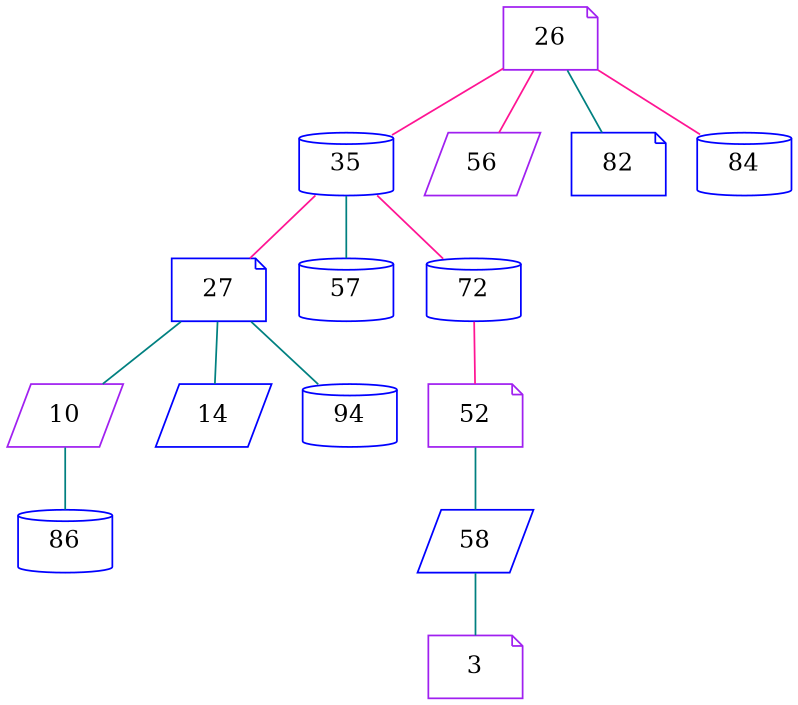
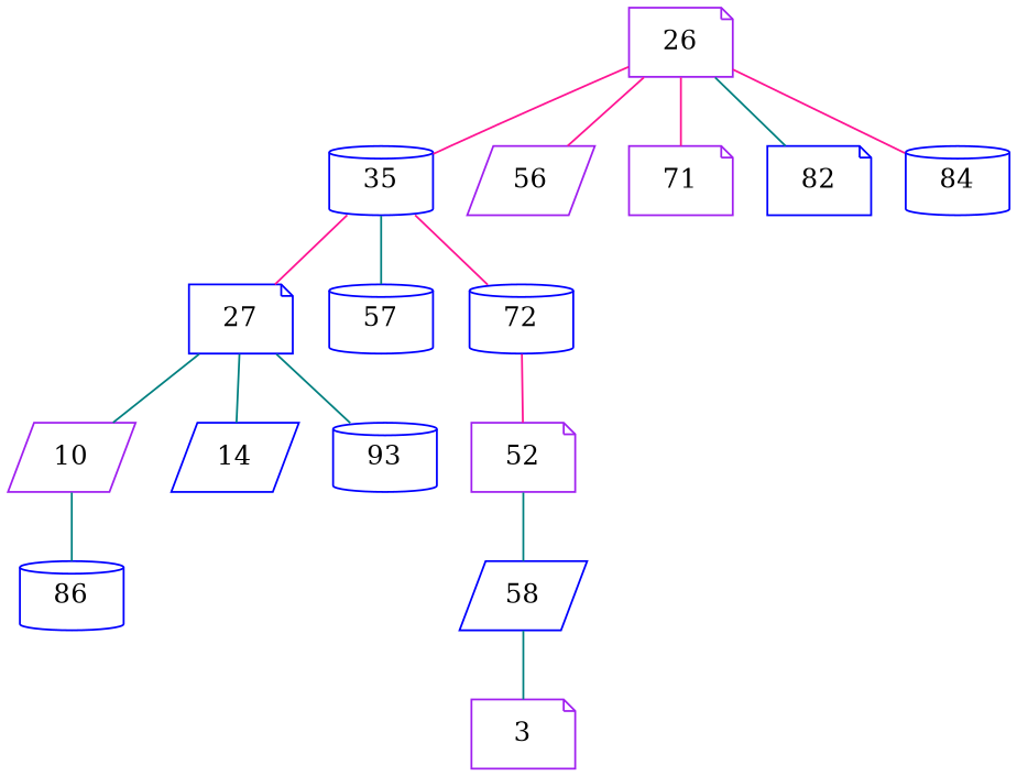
  graph {
    node [color=blue shape=note]
    edge [color=teal]
    26 [color=purple]
    35 [shape=cylinder]
    56 [color=purple shape=parallelogram]
+   71 [color=purple]
    82
    84 [shape=cylinder]
    27
    57 [shape=cylinder]
    72 [shape=cylinder]
    10 [color=purple shape=parallelogram]
    14 [shape=parallelogram]
-   93 [shape=cylinder label=94]
+   93 [shape=cylinder]
    52 [color=purple]
    86 [shape=cylinder]
    58 [shape=parallelogram]
    3 [color=purple]
    26 -- 35 [color=deeppink]
    26 -- 56 [color=deeppink]
+   26 -- 71 [color=deeppink]
    26 -- 82
    26 -- 84 [color=deeppink]
    35 -- 27 [color=deeppink]
    35 -- 57
    35 -- 72 [color=deeppink]
    27 -- 10
    27 -- 14
    27 -- 93
    72 -- 52 [color=deeppink]
    10 -- 86
    52 -- 58
    58 -- 3
  }
